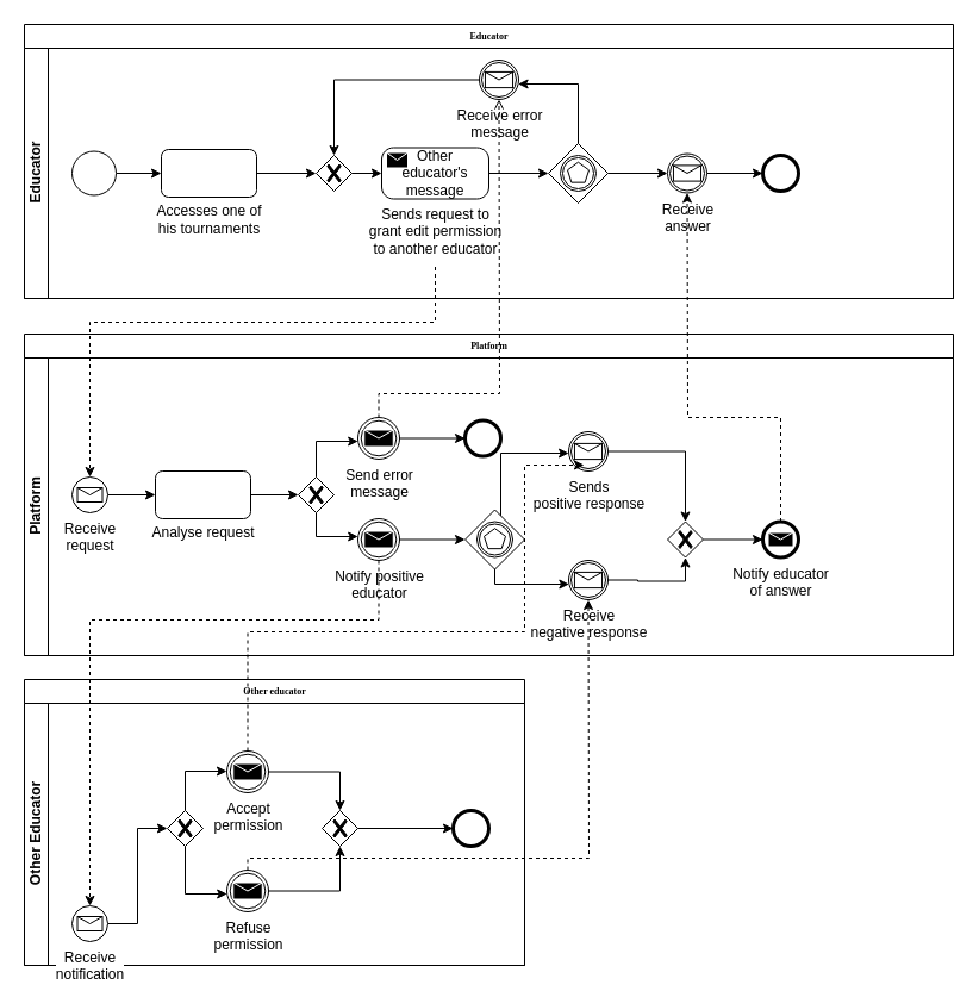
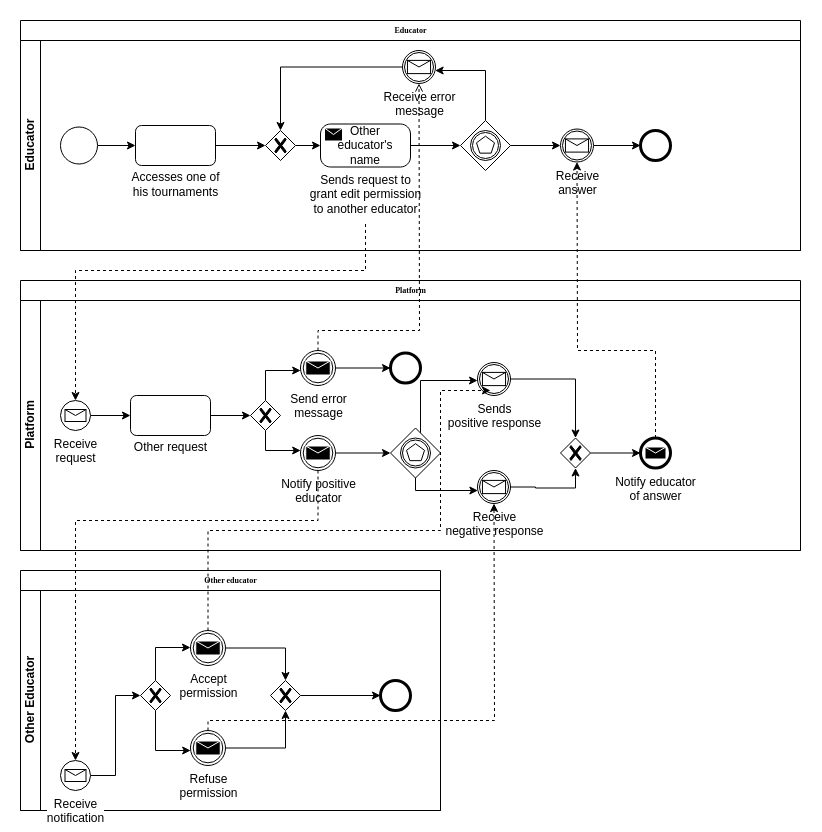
  <mxCell id="0" />
  <mxCell id="1" parent="0" />
  <mxCell id="2" value="Educator" style="swimlane;html=1;childLayout=stackLayout;horizontal=1;startSize=20;horizontalStack=0;rounded=0;shadow=0;labelBackgroundColor=none;strokeWidth=1;fontFamily=Verdana;fontSize=8;align=center;" parent="1" vertex="1"><mxGeometry x="20" y="20" width="780" height="230" as="geometry" /></mxCell>
  <mxCell id="3" value="Educator" style="swimlane;html=1;startSize=20;horizontal=0;" parent="2" vertex="1"><mxGeometry y="20" width="780" height="210" as="geometry" /></mxCell>
  <mxCell id="4" style="edgeStyle=orthogonalEdgeStyle;rounded=0;orthogonalLoop=1;jettySize=auto;html=1;entryX=0;entryY=0.5;entryDx=0;entryDy=0;" parent="3" source="5" target="7" edge="1"><mxGeometry relative="1" as="geometry" /></mxCell>
  <mxCell id="5" value="" style="points=[[0.145,0.145,0],[0.5,0,0],[0.855,0.145,0],[1,0.5,0],[0.855,0.855,0],[0.5,1,0],[0.145,0.855,0],[0,0.5,0]];shape=mxgraph.bpmn.event;html=1;verticalLabelPosition=bottom;labelBackgroundColor=#ffffff;verticalAlign=top;align=center;perimeter=ellipsePerimeter;outlineConnect=0;aspect=fixed;outline=standard;symbol=general;" parent="3" vertex="1"><mxGeometry x="40" y="86.5" width="37" height="37" as="geometry" /></mxCell>
  <mxCell id="6" style="edgeStyle=orthogonalEdgeStyle;rounded=0;orthogonalLoop=1;jettySize=auto;html=1;entryX=0;entryY=0.5;entryDx=0;entryDy=0;entryPerimeter=0;" parent="3" source="7" target="13" edge="1"><mxGeometry relative="1" as="geometry" /></mxCell>
  <mxCell id="7" value="" style="rounded=1;whiteSpace=wrap;html=1;" parent="3" vertex="1"><mxGeometry x="115" y="85" width="80" height="40" as="geometry" /></mxCell>
  <mxCell id="8" value="&lt;div&gt;Accesses one of&lt;/div&gt;&lt;div&gt;his tournaments&lt;br&gt;&lt;/div&gt;" style="text;html=1;align=center;verticalAlign=middle;resizable=0;points=[];autosize=1;strokeColor=none;fillColor=none;" parent="3" vertex="1"><mxGeometry x="100" y="123.5" width="110" height="40" as="geometry" /></mxCell>
  <mxCell id="9" style="edgeStyle=orthogonalEdgeStyle;rounded=0;orthogonalLoop=1;jettySize=auto;html=1;entryX=0;entryY=0.5;entryDx=0;entryDy=0;entryPerimeter=0;" parent="3" source="10" target="16" edge="1"><mxGeometry relative="1" as="geometry" /></mxCell>
- <mxCell id="10" value="&lt;div&gt;Other&lt;/div&gt;&lt;div&gt;educator's&lt;/div&gt;&lt;div&gt;message&lt;br&gt;&lt;/div&gt;" style="points=[[0.25,0,0],[0.5,0,0],[0.75,0,0],[1,0.25,0],[1,0.5,0],[1,0.75,0],[0.75,1,0],[0.5,1,0],[0.25,1,0],[0,0.75,0],[0,0.5,0],[0,0.25,0]];shape=mxgraph.bpmn.task;whiteSpace=wrap;rectStyle=rounded;size=10;html=1;container=1;expand=0;collapsible=0;taskMarker=send;" parent="3" vertex="1"><mxGeometry x="300" y="83.5" width="90" height="43" as="geometry" /></mxCell>
+ <mxCell id="10" value="&lt;div&gt;Other&lt;/div&gt;&lt;div&gt;educator's&lt;/div&gt;&lt;div&gt;name&lt;br&gt;&lt;/div&gt;" style="points=[[0.25,0,0],[0.5,0,0],[0.75,0,0],[1,0.25,0],[1,0.5,0],[1,0.75,0],[0.75,1,0],[0.5,1,0],[0.25,1,0],[0,0.75,0],[0,0.5,0],[0,0.25,0]];shape=mxgraph.bpmn.task;whiteSpace=wrap;rectStyle=rounded;size=10;html=1;container=1;expand=0;collapsible=0;taskMarker=send;" parent="3" vertex="1"><mxGeometry x="300" y="83.5" width="90" height="43" as="geometry" /></mxCell>
  <mxCell id="11" value="&lt;div&gt;Sends request to&lt;/div&gt;&lt;div&gt;grant edit permission&lt;/div&gt;&lt;div&gt;to another educator&lt;br&gt;&lt;/div&gt;" style="text;html=1;align=center;verticalAlign=middle;resizable=0;points=[];autosize=1;strokeColor=none;fillColor=none;" parent="3" vertex="1"><mxGeometry x="275" y="123.5" width="140" height="60" as="geometry" /></mxCell>
  <mxCell id="12" style="edgeStyle=orthogonalEdgeStyle;rounded=0;orthogonalLoop=1;jettySize=auto;html=1;" parent="3" source="13" target="10" edge="1"><mxGeometry relative="1" as="geometry" /></mxCell>
  <mxCell id="13" value="" style="points=[[0.25,0.25,0],[0.5,0,0],[0.75,0.25,0],[1,0.5,0],[0.75,0.75,0],[0.5,1,0],[0.25,0.75,0],[0,0.5,0]];shape=mxgraph.bpmn.gateway2;html=1;verticalLabelPosition=bottom;labelBackgroundColor=#ffffff;verticalAlign=top;align=center;perimeter=rhombusPerimeter;outlineConnect=0;outline=none;symbol=none;gwType=exclusive;" parent="3" vertex="1"><mxGeometry x="245" y="90" width="30" height="30" as="geometry" /></mxCell>
  <mxCell id="14" style="edgeStyle=orthogonalEdgeStyle;rounded=0;orthogonalLoop=1;jettySize=auto;html=1;" parent="3" source="16" target="18" edge="1"><mxGeometry relative="1" as="geometry"><Array as="points"><mxPoint x="465" y="30" /></Array></mxGeometry></mxCell>
  <mxCell id="15" style="edgeStyle=orthogonalEdgeStyle;rounded=0;orthogonalLoop=1;jettySize=auto;html=1;entryX=0;entryY=0.5;entryDx=0;entryDy=0;entryPerimeter=0;" parent="3" source="16" target="20" edge="1"><mxGeometry relative="1" as="geometry" /></mxCell>
  <mxCell id="16" value="" style="points=[[0.25,0.25,0],[0.5,0,0],[0.75,0.25,0],[1,0.5,0],[0.75,0.75,0],[0.5,1,0],[0.25,0.75,0],[0,0.5,0]];shape=mxgraph.bpmn.gateway2;html=1;verticalLabelPosition=bottom;labelBackgroundColor=#ffffff;verticalAlign=top;align=center;perimeter=rhombusPerimeter;outlineConnect=0;outline=catching;symbol=multiple;" parent="3" vertex="1"><mxGeometry x="440" y="80" width="50" height="50" as="geometry" /></mxCell>
  <mxCell id="17" style="edgeStyle=orthogonalEdgeStyle;rounded=0;orthogonalLoop=1;jettySize=auto;html=1;" parent="3" source="18" target="13" edge="1"><mxGeometry relative="1" as="geometry" /></mxCell>
  <mxCell id="18" value="&lt;div&gt;Receive error&lt;/div&gt;&lt;div&gt;message&lt;br&gt;&lt;/div&gt;" style="points=[[0.145,0.145,0],[0.5,0,0],[0.855,0.145,0],[1,0.5,0],[0.855,0.855,0],[0.5,1,0],[0.145,0.855,0],[0,0.5,0]];shape=mxgraph.bpmn.event;html=1;verticalLabelPosition=bottom;labelBackgroundColor=#ffffff;verticalAlign=top;align=center;perimeter=ellipsePerimeter;outlineConnect=0;aspect=fixed;outline=catching;symbol=message;" parent="3" vertex="1"><mxGeometry x="382" y="10" width="33" height="33" as="geometry" /></mxCell>
  <mxCell id="19" style="edgeStyle=orthogonalEdgeStyle;rounded=0;orthogonalLoop=1;jettySize=auto;html=1;entryX=0;entryY=0.5;entryDx=0;entryDy=0;entryPerimeter=0;" parent="3" source="20" target="21" edge="1"><mxGeometry relative="1" as="geometry" /></mxCell>
  <mxCell id="20" value="&lt;div&gt;Receive&lt;/div&gt;&lt;div&gt;answer&lt;br&gt;&lt;/div&gt;" style="points=[[0.145,0.145,0],[0.5,0,0],[0.855,0.145,0],[1,0.5,0],[0.855,0.855,0],[0.5,1,0],[0.145,0.855,0],[0,0.5,0]];shape=mxgraph.bpmn.event;html=1;verticalLabelPosition=bottom;labelBackgroundColor=#ffffff;verticalAlign=top;align=center;perimeter=ellipsePerimeter;outlineConnect=0;aspect=fixed;outline=catching;symbol=message;" parent="3" vertex="1"><mxGeometry x="540" y="88.5" width="33" height="33" as="geometry" /></mxCell>
  <mxCell id="21" value="" style="points=[[0.145,0.145,0],[0.5,0,0],[0.855,0.145,0],[1,0.5,0],[0.855,0.855,0],[0.5,1,0],[0.145,0.855,0],[0,0.5,0]];shape=mxgraph.bpmn.event;html=1;verticalLabelPosition=bottom;labelBackgroundColor=#ffffff;verticalAlign=top;align=center;perimeter=ellipsePerimeter;outlineConnect=0;aspect=fixed;outline=end;symbol=terminate2;" parent="3" vertex="1"><mxGeometry x="620" y="90" width="30" height="30" as="geometry" /></mxCell>
  <mxCell id="22" value="Platform" style="swimlane;html=1;childLayout=stackLayout;horizontal=1;startSize=20;horizontalStack=0;rounded=0;shadow=0;labelBackgroundColor=none;strokeWidth=1;fontFamily=Verdana;fontSize=8;align=center;" vertex="1" parent="1"><mxGeometry x="20" y="280" width="780" height="270" as="geometry" /></mxCell>
  <mxCell id="23" value="Platform" style="swimlane;html=1;startSize=20;horizontal=0;" vertex="1" parent="22"><mxGeometry y="20" width="780" height="250" as="geometry" /></mxCell>
  <mxCell id="24" style="edgeStyle=orthogonalEdgeStyle;rounded=0;orthogonalLoop=1;jettySize=auto;html=1;entryX=0;entryY=0.5;entryDx=0;entryDy=0;" edge="1" parent="23" source="46" target="29"><mxGeometry relative="1" as="geometry"><mxPoint x="73" y="115" as="sourcePoint" /></mxGeometry></mxCell>
  <mxCell id="25" style="edgeStyle=orthogonalEdgeStyle;rounded=0;orthogonalLoop=1;jettySize=auto;html=1;" edge="1" parent="23" source="27" target="32"><mxGeometry relative="1" as="geometry"><Array as="points"><mxPoint x="245" y="70" /></Array></mxGeometry></mxCell>
  <mxCell id="26" style="edgeStyle=orthogonalEdgeStyle;rounded=0;orthogonalLoop=1;jettySize=auto;html=1;" edge="1" parent="23" source="27" target="34"><mxGeometry relative="1" as="geometry"><Array as="points"><mxPoint x="245" y="150" /></Array></mxGeometry></mxCell>
  <mxCell id="27" value="" style="points=[[0.25,0.25,0],[0.5,0,0],[0.75,0.25,0],[1,0.5,0],[0.75,0.75,0],[0.5,1,0],[0.25,0.75,0],[0,0.5,0]];shape=mxgraph.bpmn.gateway2;html=1;verticalLabelPosition=bottom;labelBackgroundColor=#ffffff;verticalAlign=top;align=center;perimeter=rhombusPerimeter;outlineConnect=0;outline=none;symbol=none;gwType=exclusive;" vertex="1" parent="23"><mxGeometry x="230" y="100" width="30" height="30" as="geometry" /></mxCell>
  <mxCell id="28" style="edgeStyle=orthogonalEdgeStyle;rounded=0;orthogonalLoop=1;jettySize=auto;html=1;entryX=0;entryY=0.5;entryDx=0;entryDy=0;entryPerimeter=0;" edge="1" parent="23" source="29" target="27"><mxGeometry relative="1" as="geometry" /></mxCell>
  <mxCell id="29" value="" style="rounded=1;whiteSpace=wrap;html=1;" vertex="1" parent="23"><mxGeometry x="110" y="95" width="80" height="40" as="geometry" /></mxCell>
- <mxCell id="30" value="Analyse request" style="text;html=1;align=center;verticalAlign=middle;resizable=0;points=[];autosize=1;strokeColor=none;fillColor=none;" vertex="1" parent="23"><mxGeometry x="95" y="131.5" width="110" height="30" as="geometry" /></mxCell>
+ <mxCell id="30" value="Other request" style="text;html=1;align=center;verticalAlign=middle;resizable=0;points=[];autosize=1;strokeColor=none;fillColor=none;" vertex="1" parent="23"><mxGeometry x="95" y="131.5" width="110" height="30" as="geometry" /></mxCell>
  <mxCell id="31" style="edgeStyle=orthogonalEdgeStyle;rounded=0;orthogonalLoop=1;jettySize=auto;html=1;entryX=0;entryY=0.5;entryDx=0;entryDy=0;entryPerimeter=0;" edge="1" parent="23" source="32" target="35"><mxGeometry relative="1" as="geometry" /></mxCell>
  <mxCell id="32" value="&lt;div&gt;Send error&lt;/div&gt;&lt;div&gt;message&lt;br&gt;&lt;/div&gt;" style="points=[[0.145,0.145,0],[0.5,0,0],[0.855,0.145,0],[1,0.5,0],[0.855,0.855,0],[0.5,1,0],[0.145,0.855,0],[0,0.5,0]];shape=mxgraph.bpmn.event;html=1;verticalLabelPosition=bottom;labelBackgroundColor=#ffffff;verticalAlign=top;align=center;perimeter=ellipsePerimeter;outlineConnect=0;aspect=fixed;outline=throwing;symbol=message;" vertex="1" parent="23"><mxGeometry x="280.001" y="50" width="35" height="35" as="geometry" /></mxCell>
  <mxCell id="33" value="" style="edgeStyle=orthogonalEdgeStyle;rounded=0;orthogonalLoop=1;jettySize=auto;html=1;" edge="1" parent="23" source="34" target="38"><mxGeometry relative="1" as="geometry" /></mxCell>
  <mxCell id="34" value="&lt;div&gt;Notify positive&lt;/div&gt;&lt;div&gt;educator&lt;br&gt;&lt;/div&gt;" style="points=[[0.145,0.145,0],[0.5,0,0],[0.855,0.145,0],[1,0.5,0],[0.855,0.855,0],[0.5,1,0],[0.145,0.855,0],[0,0.5,0]];shape=mxgraph.bpmn.event;html=1;verticalLabelPosition=bottom;labelBackgroundColor=#ffffff;verticalAlign=top;align=center;perimeter=ellipsePerimeter;outlineConnect=0;aspect=fixed;outline=throwing;symbol=message;" vertex="1" parent="23"><mxGeometry x="280.001" y="135" width="35" height="35" as="geometry" /></mxCell>
  <mxCell id="35" value="" style="points=[[0.145,0.145,0],[0.5,0,0],[0.855,0.145,0],[1,0.5,0],[0.855,0.855,0],[0.5,1,0],[0.145,0.855,0],[0,0.5,0]];shape=mxgraph.bpmn.event;html=1;verticalLabelPosition=bottom;labelBackgroundColor=#ffffff;verticalAlign=top;align=center;perimeter=ellipsePerimeter;outlineConnect=0;aspect=fixed;outline=end;symbol=terminate2;" vertex="1" parent="23"><mxGeometry x="370" y="52.5" width="30" height="30" as="geometry" /></mxCell>
  <mxCell id="36" style="edgeStyle=orthogonalEdgeStyle;rounded=0;orthogonalLoop=1;jettySize=auto;html=1;" edge="1" parent="23" source="38" target="40"><mxGeometry relative="1" as="geometry"><Array as="points"><mxPoint x="400" y="80" /></Array></mxGeometry></mxCell>
  <mxCell id="37" style="edgeStyle=orthogonalEdgeStyle;rounded=0;orthogonalLoop=1;jettySize=auto;html=1;" edge="1" parent="23" source="38" target="42"><mxGeometry relative="1" as="geometry"><Array as="points"><mxPoint x="395" y="190" /></Array></mxGeometry></mxCell>
  <mxCell id="38" value="" style="points=[[0.25,0.25,0],[0.5,0,0],[0.75,0.25,0],[1,0.5,0],[0.75,0.75,0],[0.5,1,0],[0.25,0.75,0],[0,0.5,0]];shape=mxgraph.bpmn.gateway2;html=1;verticalLabelPosition=bottom;labelBackgroundColor=#ffffff;verticalAlign=top;align=center;perimeter=rhombusPerimeter;outlineConnect=0;outline=catching;symbol=multiple;" vertex="1" parent="23"><mxGeometry x="370" y="127.5" width="50" height="50" as="geometry" /></mxCell>
  <mxCell id="39" style="edgeStyle=orthogonalEdgeStyle;rounded=0;orthogonalLoop=1;jettySize=auto;html=1;entryX=0.5;entryY=0;entryDx=0;entryDy=0;entryPerimeter=0;" edge="1" parent="23" source="40" target="44"><mxGeometry relative="1" as="geometry" /></mxCell>
  <mxCell id="40" value="&lt;div&gt;Sends &lt;br&gt;&lt;/div&gt;&lt;div&gt;positive response&lt;br&gt;&lt;/div&gt;" style="points=[[0.145,0.145,0],[0.5,0,0],[0.855,0.145,0],[1,0.5,0],[0.855,0.855,0],[0.5,1,0],[0.145,0.855,0],[0,0.5,0]];shape=mxgraph.bpmn.event;html=1;verticalLabelPosition=bottom;labelBackgroundColor=#ffffff;verticalAlign=top;align=center;perimeter=ellipsePerimeter;outlineConnect=0;aspect=fixed;outline=catching;symbol=message;" vertex="1" parent="23"><mxGeometry x="457" y="62" width="33" height="33" as="geometry" /></mxCell>
  <mxCell id="41" style="edgeStyle=orthogonalEdgeStyle;rounded=0;orthogonalLoop=1;jettySize=auto;html=1;" edge="1" parent="23" source="42" target="44"><mxGeometry relative="1" as="geometry" /></mxCell>
  <mxCell id="42" value="&lt;div&gt;Receive &lt;br&gt;&lt;/div&gt;&lt;div&gt;negative response&lt;br&gt;&lt;/div&gt;" style="points=[[0.145,0.145,0],[0.5,0,0],[0.855,0.145,0],[1,0.5,0],[0.855,0.855,0],[0.5,1,0],[0.145,0.855,0],[0,0.5,0]];shape=mxgraph.bpmn.event;html=1;verticalLabelPosition=bottom;labelBackgroundColor=#ffffff;verticalAlign=top;align=center;perimeter=ellipsePerimeter;outlineConnect=0;aspect=fixed;outline=catching;symbol=message;" vertex="1" parent="23"><mxGeometry x="457" y="170" width="33" height="33" as="geometry" /></mxCell>
  <mxCell id="43" style="edgeStyle=orthogonalEdgeStyle;rounded=0;orthogonalLoop=1;jettySize=auto;html=1;entryX=0;entryY=0.5;entryDx=0;entryDy=0;entryPerimeter=0;" edge="1" parent="23" source="44" target="45"><mxGeometry relative="1" as="geometry" /></mxCell>
  <mxCell id="44" value="" style="points=[[0.25,0.25,0],[0.5,0,0],[0.75,0.25,0],[1,0.5,0],[0.75,0.75,0],[0.5,1,0],[0.25,0.75,0],[0,0.5,0]];shape=mxgraph.bpmn.gateway2;html=1;verticalLabelPosition=bottom;labelBackgroundColor=#ffffff;verticalAlign=top;align=center;perimeter=rhombusPerimeter;outlineConnect=0;outline=none;symbol=none;gwType=exclusive;" vertex="1" parent="23"><mxGeometry x="540" y="137.5" width="30" height="30" as="geometry" /></mxCell>
  <mxCell id="45" value="&lt;div&gt;Notify educator &lt;br&gt;&lt;/div&gt;&lt;div&gt;of answer&lt;br&gt;&lt;/div&gt;" style="points=[[0.145,0.145,0],[0.5,0,0],[0.855,0.145,0],[1,0.5,0],[0.855,0.855,0],[0.5,1,0],[0.145,0.855,0],[0,0.5,0]];shape=mxgraph.bpmn.event;html=1;verticalLabelPosition=bottom;labelBackgroundColor=#ffffff;verticalAlign=top;align=center;perimeter=ellipsePerimeter;outlineConnect=0;aspect=fixed;outline=end;symbol=message;" vertex="1" parent="23"><mxGeometry x="620" y="137.5" width="30" height="30" as="geometry" /></mxCell>
  <mxCell id="46" value="&lt;div&gt;Receive &lt;br&gt;&lt;/div&gt;&lt;div&gt;request&lt;br&gt;&lt;/div&gt;" style="points=[[0.145,0.145,0],[0.5,0,0],[0.855,0.145,0],[1,0.5,0],[0.855,0.855,0],[0.5,1,0],[0.145,0.855,0],[0,0.5,0]];shape=mxgraph.bpmn.event;html=1;verticalLabelPosition=bottom;labelBackgroundColor=#ffffff;verticalAlign=top;align=center;perimeter=ellipsePerimeter;outlineConnect=0;aspect=fixed;outline=standard;symbol=message;" vertex="1" parent="23"><mxGeometry x="40" y="100" width="30" height="30" as="geometry" /></mxCell>
  <mxCell id="47" value="Other educator" style="swimlane;html=1;childLayout=stackLayout;horizontal=1;startSize=20;horizontalStack=0;rounded=0;shadow=0;labelBackgroundColor=none;strokeWidth=1;fontFamily=Verdana;fontSize=8;align=center;" vertex="1" parent="1"><mxGeometry x="20" y="570" width="420" height="240" as="geometry" /></mxCell>
  <mxCell id="48" value="Other Educator" style="swimlane;html=1;startSize=20;horizontal=0;" vertex="1" parent="47"><mxGeometry y="20" width="420" height="220" as="geometry" /></mxCell>
  <mxCell id="49" style="edgeStyle=orthogonalEdgeStyle;rounded=0;orthogonalLoop=1;jettySize=auto;html=1;entryX=0;entryY=0.5;entryDx=0;entryDy=0;entryPerimeter=0;" edge="1" parent="48" source="60" target="52"><mxGeometry relative="1" as="geometry"><mxPoint x="73" y="105" as="sourcePoint" /></mxGeometry></mxCell>
  <mxCell id="50" style="edgeStyle=orthogonalEdgeStyle;rounded=0;orthogonalLoop=1;jettySize=auto;html=1;" edge="1" parent="48" source="52" target="54"><mxGeometry relative="1" as="geometry"><Array as="points"><mxPoint x="135" y="57" /></Array></mxGeometry></mxCell>
  <mxCell id="51" style="edgeStyle=orthogonalEdgeStyle;rounded=0;orthogonalLoop=1;jettySize=auto;html=1;" edge="1" parent="48" source="52" target="56"><mxGeometry relative="1" as="geometry"><Array as="points"><mxPoint x="135" y="160" /></Array></mxGeometry></mxCell>
  <mxCell id="52" value="" style="points=[[0.25,0.25,0],[0.5,0,0],[0.75,0.25,0],[1,0.5,0],[0.75,0.75,0],[0.5,1,0],[0.25,0.75,0],[0,0.5,0]];shape=mxgraph.bpmn.gateway2;html=1;verticalLabelPosition=bottom;labelBackgroundColor=#ffffff;verticalAlign=top;align=center;perimeter=rhombusPerimeter;outlineConnect=0;outline=none;symbol=none;gwType=exclusive;" vertex="1" parent="48"><mxGeometry x="120" y="90" width="30" height="30" as="geometry" /></mxCell>
  <mxCell id="53" style="edgeStyle=orthogonalEdgeStyle;rounded=0;orthogonalLoop=1;jettySize=auto;html=1;entryX=0.5;entryY=0;entryDx=0;entryDy=0;entryPerimeter=0;" edge="1" parent="48" source="54" target="58"><mxGeometry relative="1" as="geometry" /></mxCell>
  <mxCell id="54" value="&lt;div&gt;Accept&lt;/div&gt;&lt;div&gt;permission&lt;br&gt;&lt;/div&gt;" style="points=[[0.145,0.145,0],[0.5,0,0],[0.855,0.145,0],[1,0.5,0],[0.855,0.855,0],[0.5,1,0],[0.145,0.855,0],[0,0.5,0]];shape=mxgraph.bpmn.event;html=1;verticalLabelPosition=bottom;labelBackgroundColor=#ffffff;verticalAlign=top;align=center;perimeter=ellipsePerimeter;outlineConnect=0;aspect=fixed;outline=throwing;symbol=message;" vertex="1" parent="48"><mxGeometry x="170.001" y="40" width="35" height="35" as="geometry" /></mxCell>
  <mxCell id="55" style="edgeStyle=orthogonalEdgeStyle;rounded=0;orthogonalLoop=1;jettySize=auto;html=1;" edge="1" parent="48" source="56" target="58"><mxGeometry relative="1" as="geometry" /></mxCell>
  <mxCell id="56" value="&lt;div&gt;Refuse&lt;/div&gt;&lt;div&gt;permission&lt;br&gt;&lt;/div&gt;" style="points=[[0.145,0.145,0],[0.5,0,0],[0.855,0.145,0],[1,0.5,0],[0.855,0.855,0],[0.5,1,0],[0.145,0.855,0],[0,0.5,0]];shape=mxgraph.bpmn.event;html=1;verticalLabelPosition=bottom;labelBackgroundColor=#ffffff;verticalAlign=top;align=center;perimeter=ellipsePerimeter;outlineConnect=0;aspect=fixed;outline=throwing;symbol=message;" vertex="1" parent="48"><mxGeometry x="170.001" y="140" width="35" height="35" as="geometry" /></mxCell>
  <mxCell id="57" style="edgeStyle=orthogonalEdgeStyle;rounded=0;orthogonalLoop=1;jettySize=auto;html=1;entryX=0;entryY=0.5;entryDx=0;entryDy=0;entryPerimeter=0;" edge="1" parent="48" source="58" target="59"><mxGeometry relative="1" as="geometry" /></mxCell>
  <mxCell id="58" value="" style="points=[[0.25,0.25,0],[0.5,0,0],[0.75,0.25,0],[1,0.5,0],[0.75,0.75,0],[0.5,1,0],[0.25,0.75,0],[0,0.5,0]];shape=mxgraph.bpmn.gateway2;html=1;verticalLabelPosition=bottom;labelBackgroundColor=#ffffff;verticalAlign=top;align=center;perimeter=rhombusPerimeter;outlineConnect=0;outline=none;symbol=none;gwType=exclusive;" vertex="1" parent="48"><mxGeometry x="250" y="90" width="30" height="30" as="geometry" /></mxCell>
  <mxCell id="59" value="" style="points=[[0.145,0.145,0],[0.5,0,0],[0.855,0.145,0],[1,0.5,0],[0.855,0.855,0],[0.5,1,0],[0.145,0.855,0],[0,0.5,0]];shape=mxgraph.bpmn.event;html=1;verticalLabelPosition=bottom;labelBackgroundColor=#ffffff;verticalAlign=top;align=center;perimeter=ellipsePerimeter;outlineConnect=0;aspect=fixed;outline=end;symbol=terminate2;" vertex="1" parent="48"><mxGeometry x="360" y="90" width="30" height="30" as="geometry" /></mxCell>
  <mxCell id="60" value="&lt;div&gt;Receive &lt;br&gt;&lt;/div&gt;notification" style="points=[[0.145,0.145,0],[0.5,0,0],[0.855,0.145,0],[1,0.5,0],[0.855,0.855,0],[0.5,1,0],[0.145,0.855,0],[0,0.5,0]];shape=mxgraph.bpmn.event;html=1;verticalLabelPosition=bottom;labelBackgroundColor=#ffffff;verticalAlign=top;align=center;perimeter=ellipsePerimeter;outlineConnect=0;aspect=fixed;outline=standard;symbol=message;" vertex="1" parent="48"><mxGeometry x="40" y="170" width="30" height="30" as="geometry" /></mxCell>
  <mxCell id="61" style="edgeStyle=orthogonalEdgeStyle;rounded=0;orthogonalLoop=1;jettySize=auto;html=1;dashed=1;" edge="1" parent="1" source="11" target="46"><mxGeometry relative="1" as="geometry"><Array as="points"><mxPoint x="365" y="270" /><mxPoint x="75" y="270" /></Array></mxGeometry></mxCell>
  <mxCell id="62" style="edgeStyle=orthogonalEdgeStyle;rounded=0;orthogonalLoop=1;jettySize=auto;html=1;dashed=1;endArrow=open;" edge="1" parent="1" source="32" target="18"><mxGeometry relative="1" as="geometry"><Array as="points"><mxPoint x="318" y="330" /><mxPoint x="419" y="330" /></Array></mxGeometry></mxCell>
  <mxCell id="63" style="edgeStyle=orthogonalEdgeStyle;rounded=0;orthogonalLoop=1;jettySize=auto;html=1;dashed=1;" edge="1" parent="1" source="34" target="60"><mxGeometry relative="1" as="geometry"><Array as="points"><mxPoint x="318" y="520" /><mxPoint x="75" y="520" /></Array></mxGeometry></mxCell>
  <mxCell id="64" style="edgeStyle=orthogonalEdgeStyle;rounded=0;orthogonalLoop=1;jettySize=auto;html=1;dashed=1;" edge="1" parent="1" source="54"><mxGeometry relative="1" as="geometry"><mxPoint x="490" y="390" as="targetPoint" /><Array as="points"><mxPoint x="208" y="530" /><mxPoint x="440" y="530" /><mxPoint x="440" y="390" /></Array></mxGeometry></mxCell>
  <mxCell id="65" style="edgeStyle=orthogonalEdgeStyle;rounded=0;orthogonalLoop=1;jettySize=auto;html=1;dashed=1;" edge="1" parent="1" source="56" target="42"><mxGeometry relative="1" as="geometry"><Array as="points"><mxPoint x="208" y="720" /><mxPoint x="494" y="720" /></Array></mxGeometry></mxCell>
  <mxCell id="66" style="edgeStyle=orthogonalEdgeStyle;rounded=0;orthogonalLoop=1;jettySize=auto;html=1;dashed=1;" edge="1" parent="1" source="45" target="20"><mxGeometry relative="1" as="geometry"><Array as="points"><mxPoint x="655" y="350" /><mxPoint x="577" y="350" /></Array></mxGeometry></mxCell>
